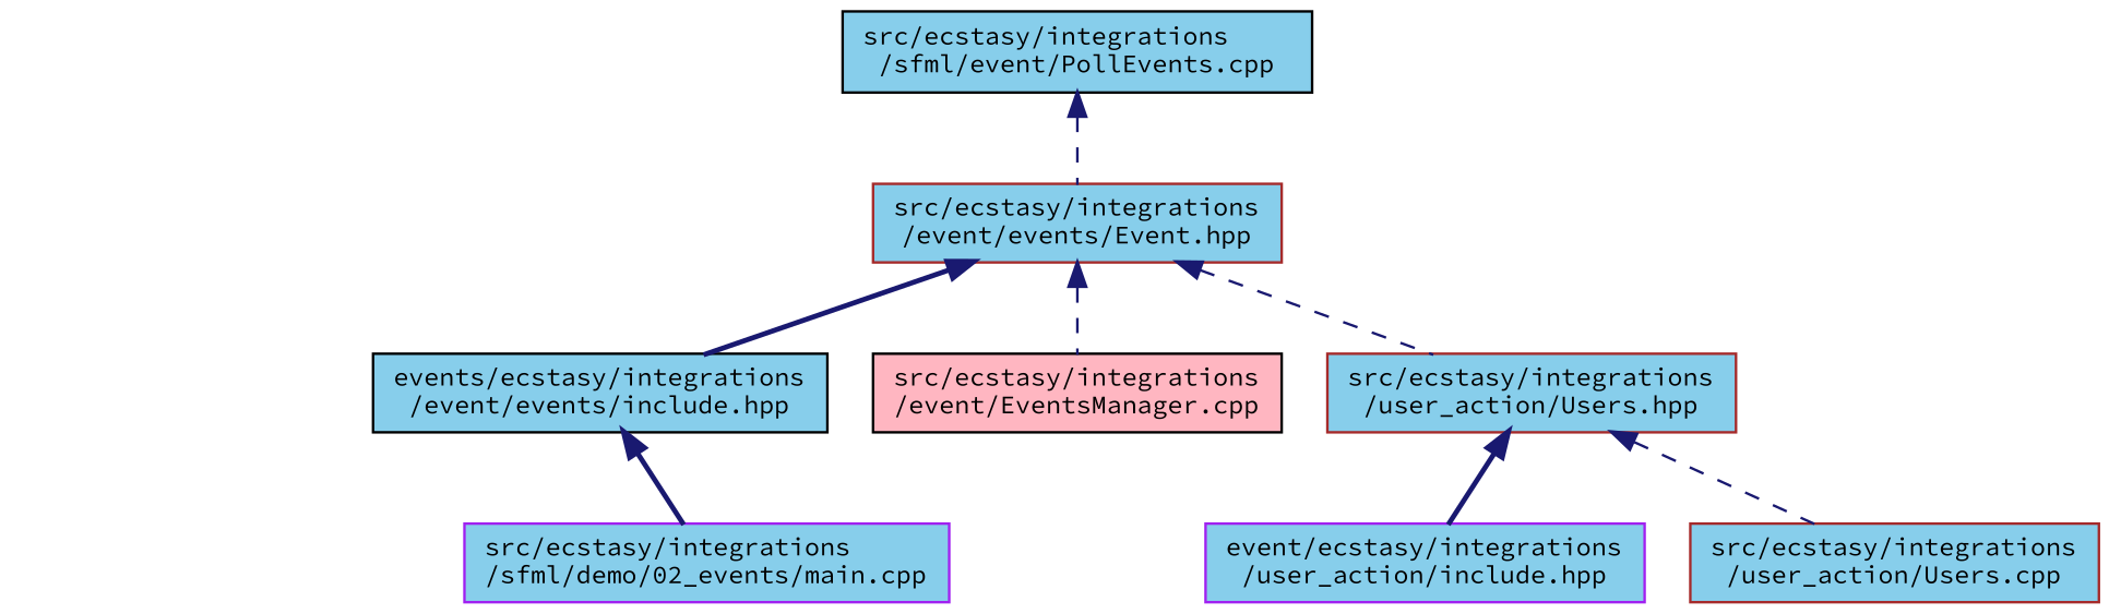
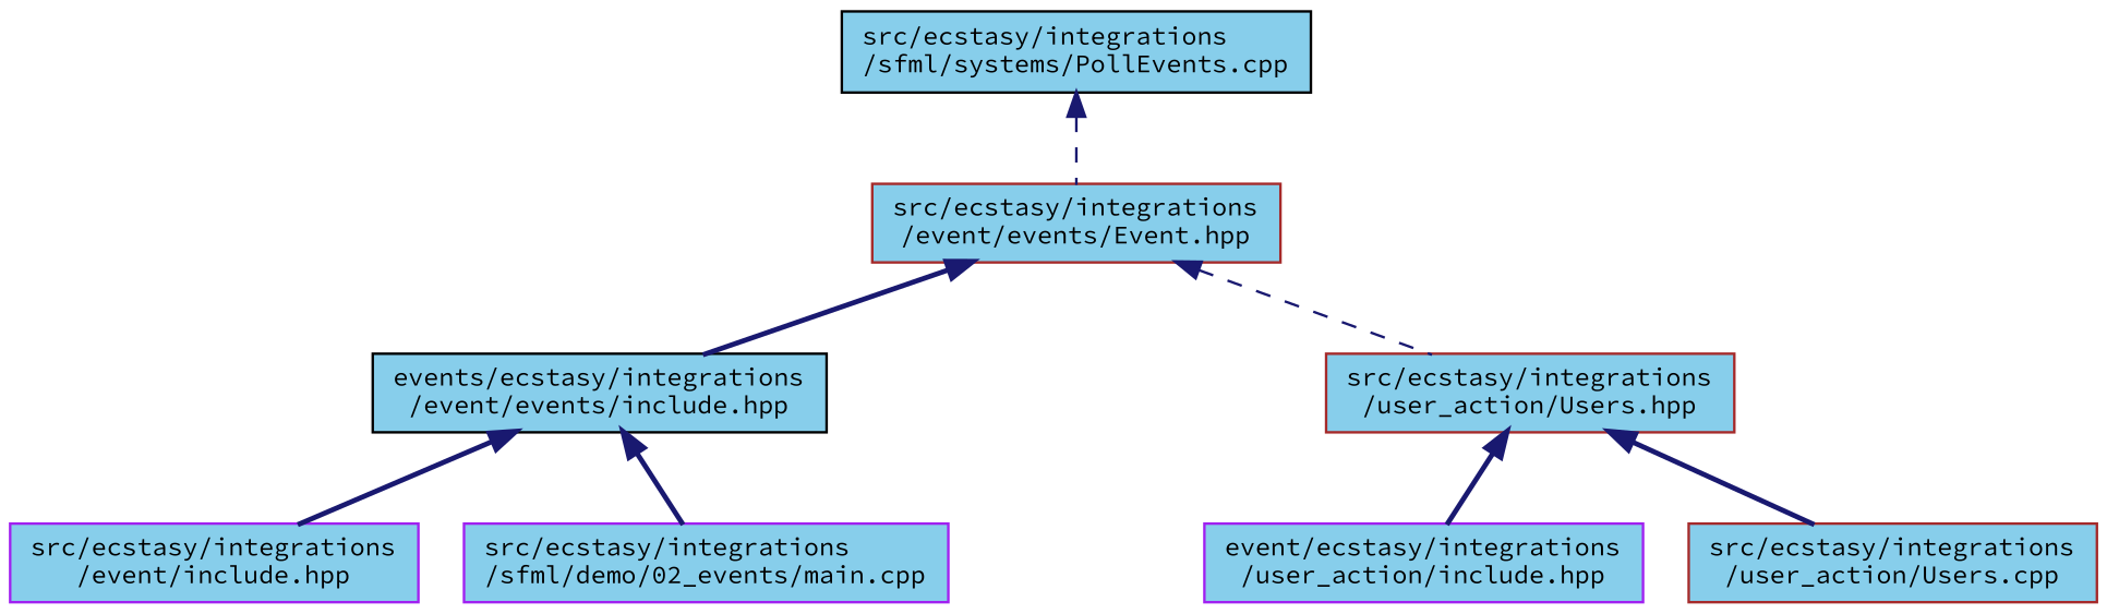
  digraph {
    fontname="Source Code Pro"
    node [color=brown fillcolor=skyblue fontname="Source Code Pro" fontsize=10 shape=record style=filled]
    edge [color=midnightblue dir=back fontname="Source Code Pro" fontsize=10 labelfontname=Helvetica labelfontsize=10 style=bold]
    n1 [fontcolor=black height=0.2 label="src/ecstasy/integrations\l/event/events/Event.hpp" width=0.4]
    n2 [color=black height=0.2 label="events/ecstasy/integrations\l/event/events/include.hpp" width=0.4]
-   n3 [color=black fillcolor=lightpink height=0.2 label="src/ecstasy/integrations\l/event/EventsManager.cpp" width=0.4]
    n4 [height=0.2 label="src/ecstasy/integrations\l/user_action/Users.hpp" width=0.4]
+   n5 [color=purple height=0.2 label="src/ecstasy/integrations\l/event/include.hpp" width=0.4]
    n6 [color=purple height=0.2 label="src/ecstasy/integrations\l/sfml/demo/02_events/main.cpp" width=0.4]
-   n7 [color=black height=0.2 label="src/ecstasy/integrations\l/sfml/event/PollEvents.cpp" width=0.4]
+   n7 [color=black height=0.2 label="src/ecstasy/integrations\l/sfml/systems/PollEvents.cpp" width=0.4]
    n8 [color=purple height=0.2 label="event/ecstasy/integrations\l/user_action/include.hpp" width=0.4]
    n9 [height=0.2 label="src/ecstasy/integrations\l/user_action/Users.cpp" width=0.4]
    n1 -> n2
-   n1 -> n3 [style=dashed]
    n1 -> n4 [style=dashed]
+   n2 -> n5
    n2 -> n6
    n4 -> n8
-   n4 -> n9 [style=dashed]
+   n4 -> n9
    n7 -> n1 [style=dashed]
  }
